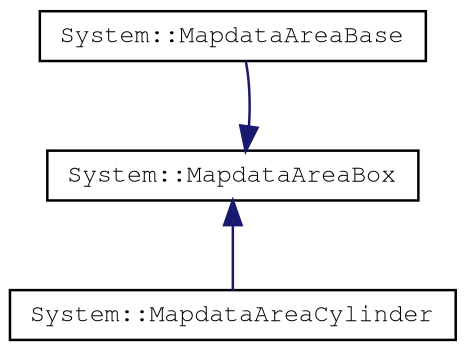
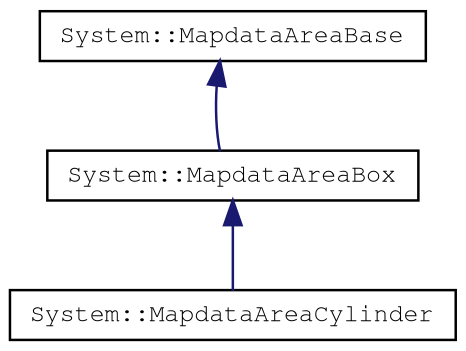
  digraph {
    rankdir=TB
    node [color=black fillcolor=white fontname=FreeMono fontsize=10 shape=record style=filled]
    edge [color=midnightblue dir=back fontname=FreeMono fontsize=10 labelfontname=FreeMono labelfontsize=10 style=solid]
    n1 [height=0.2 label="System::MapdataAreaBase" width=0.4]
    n2 [height=0.2 label="System::MapdataAreaBox" width=0.4]
    n3 [height=0.2 label="System::MapdataAreaCylinder" width=0.4]
-   n2 -> n1
+   n1 -> n2
    n2 -> n3
  }
